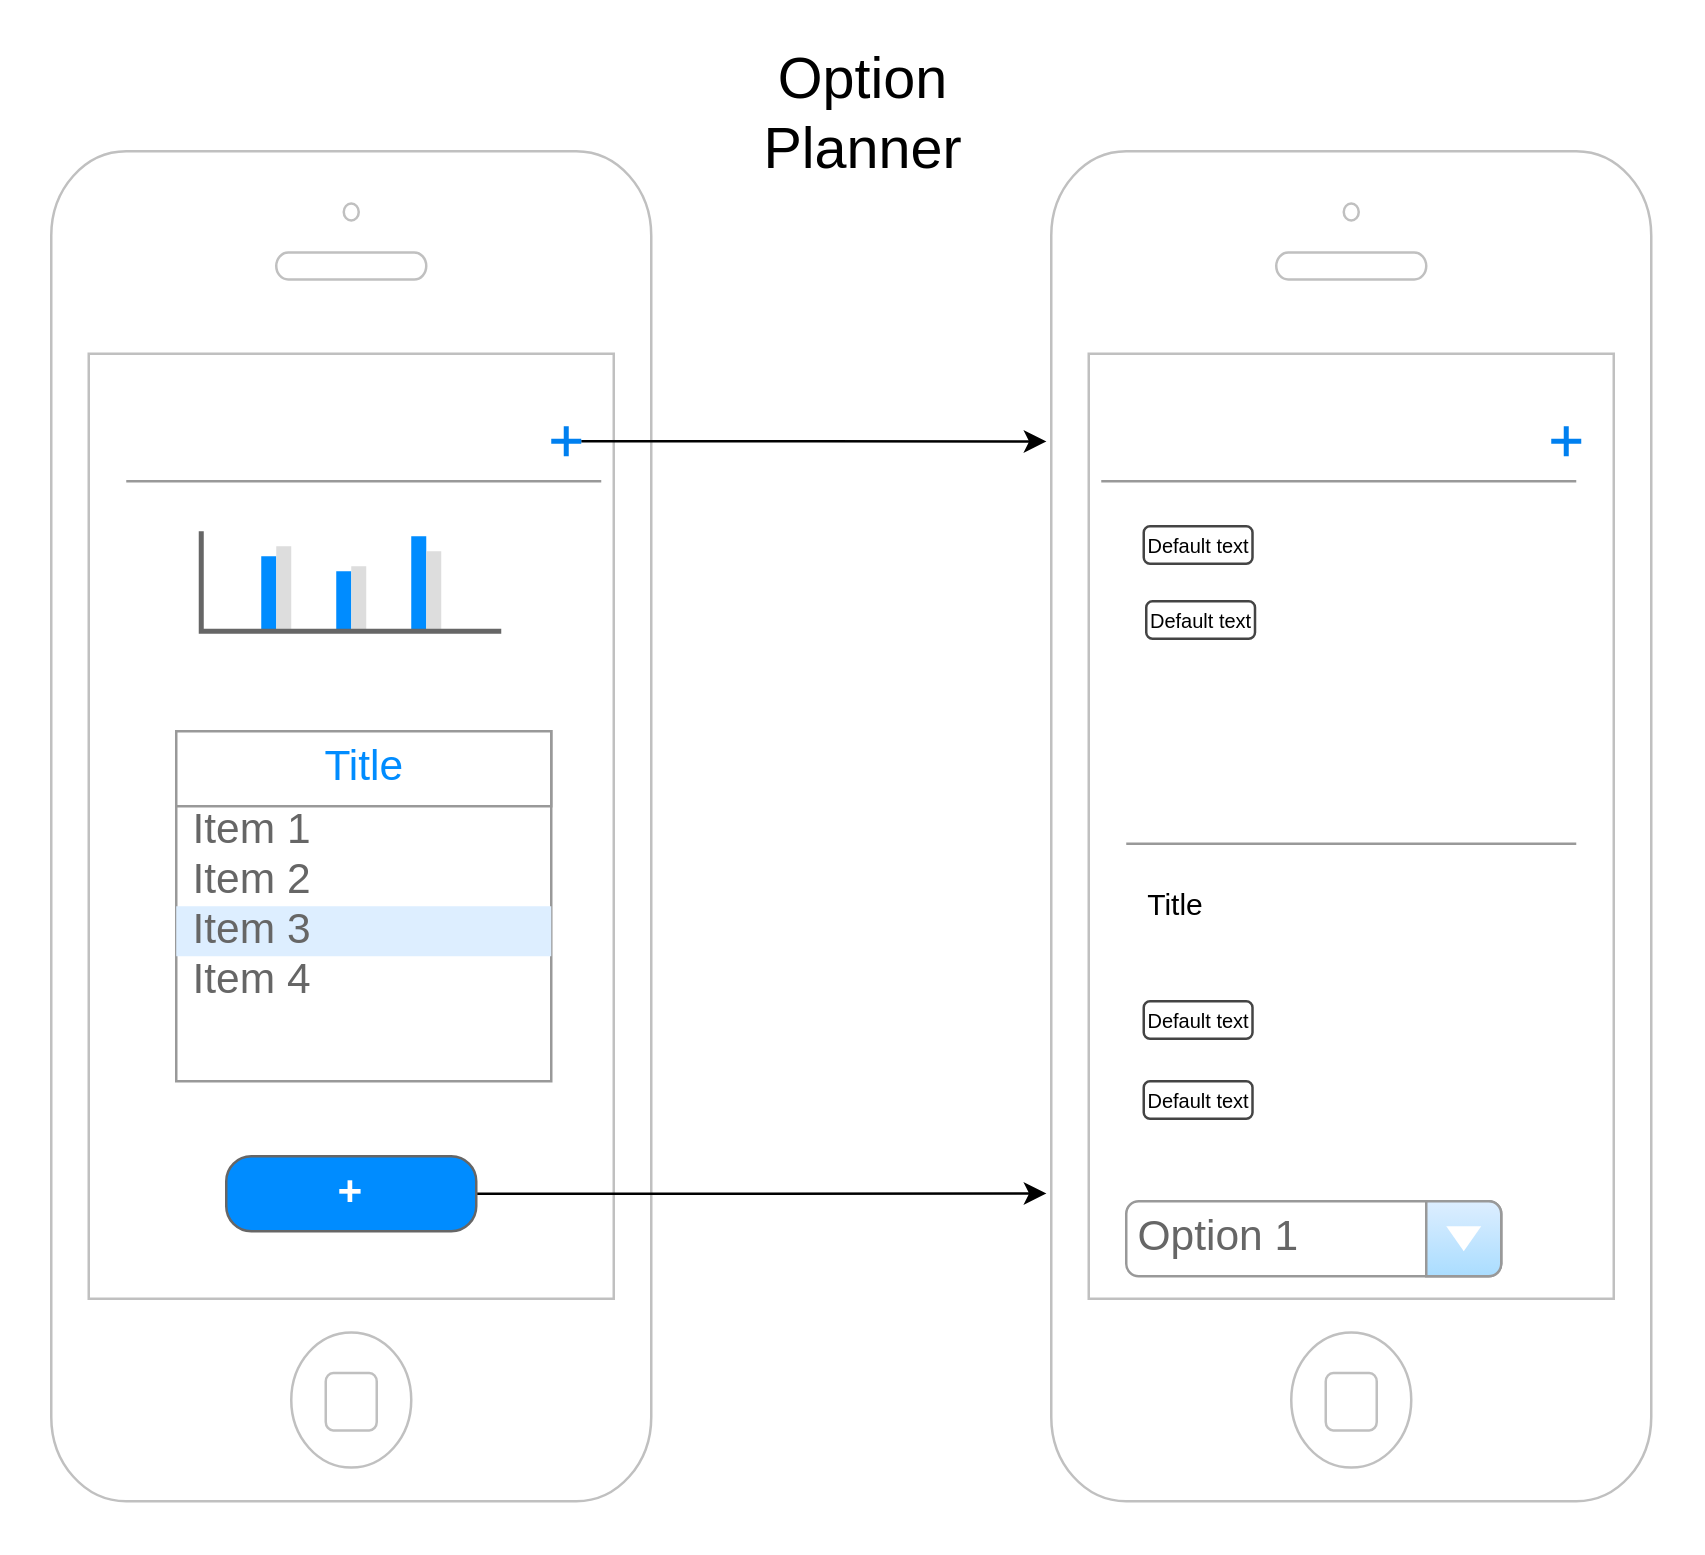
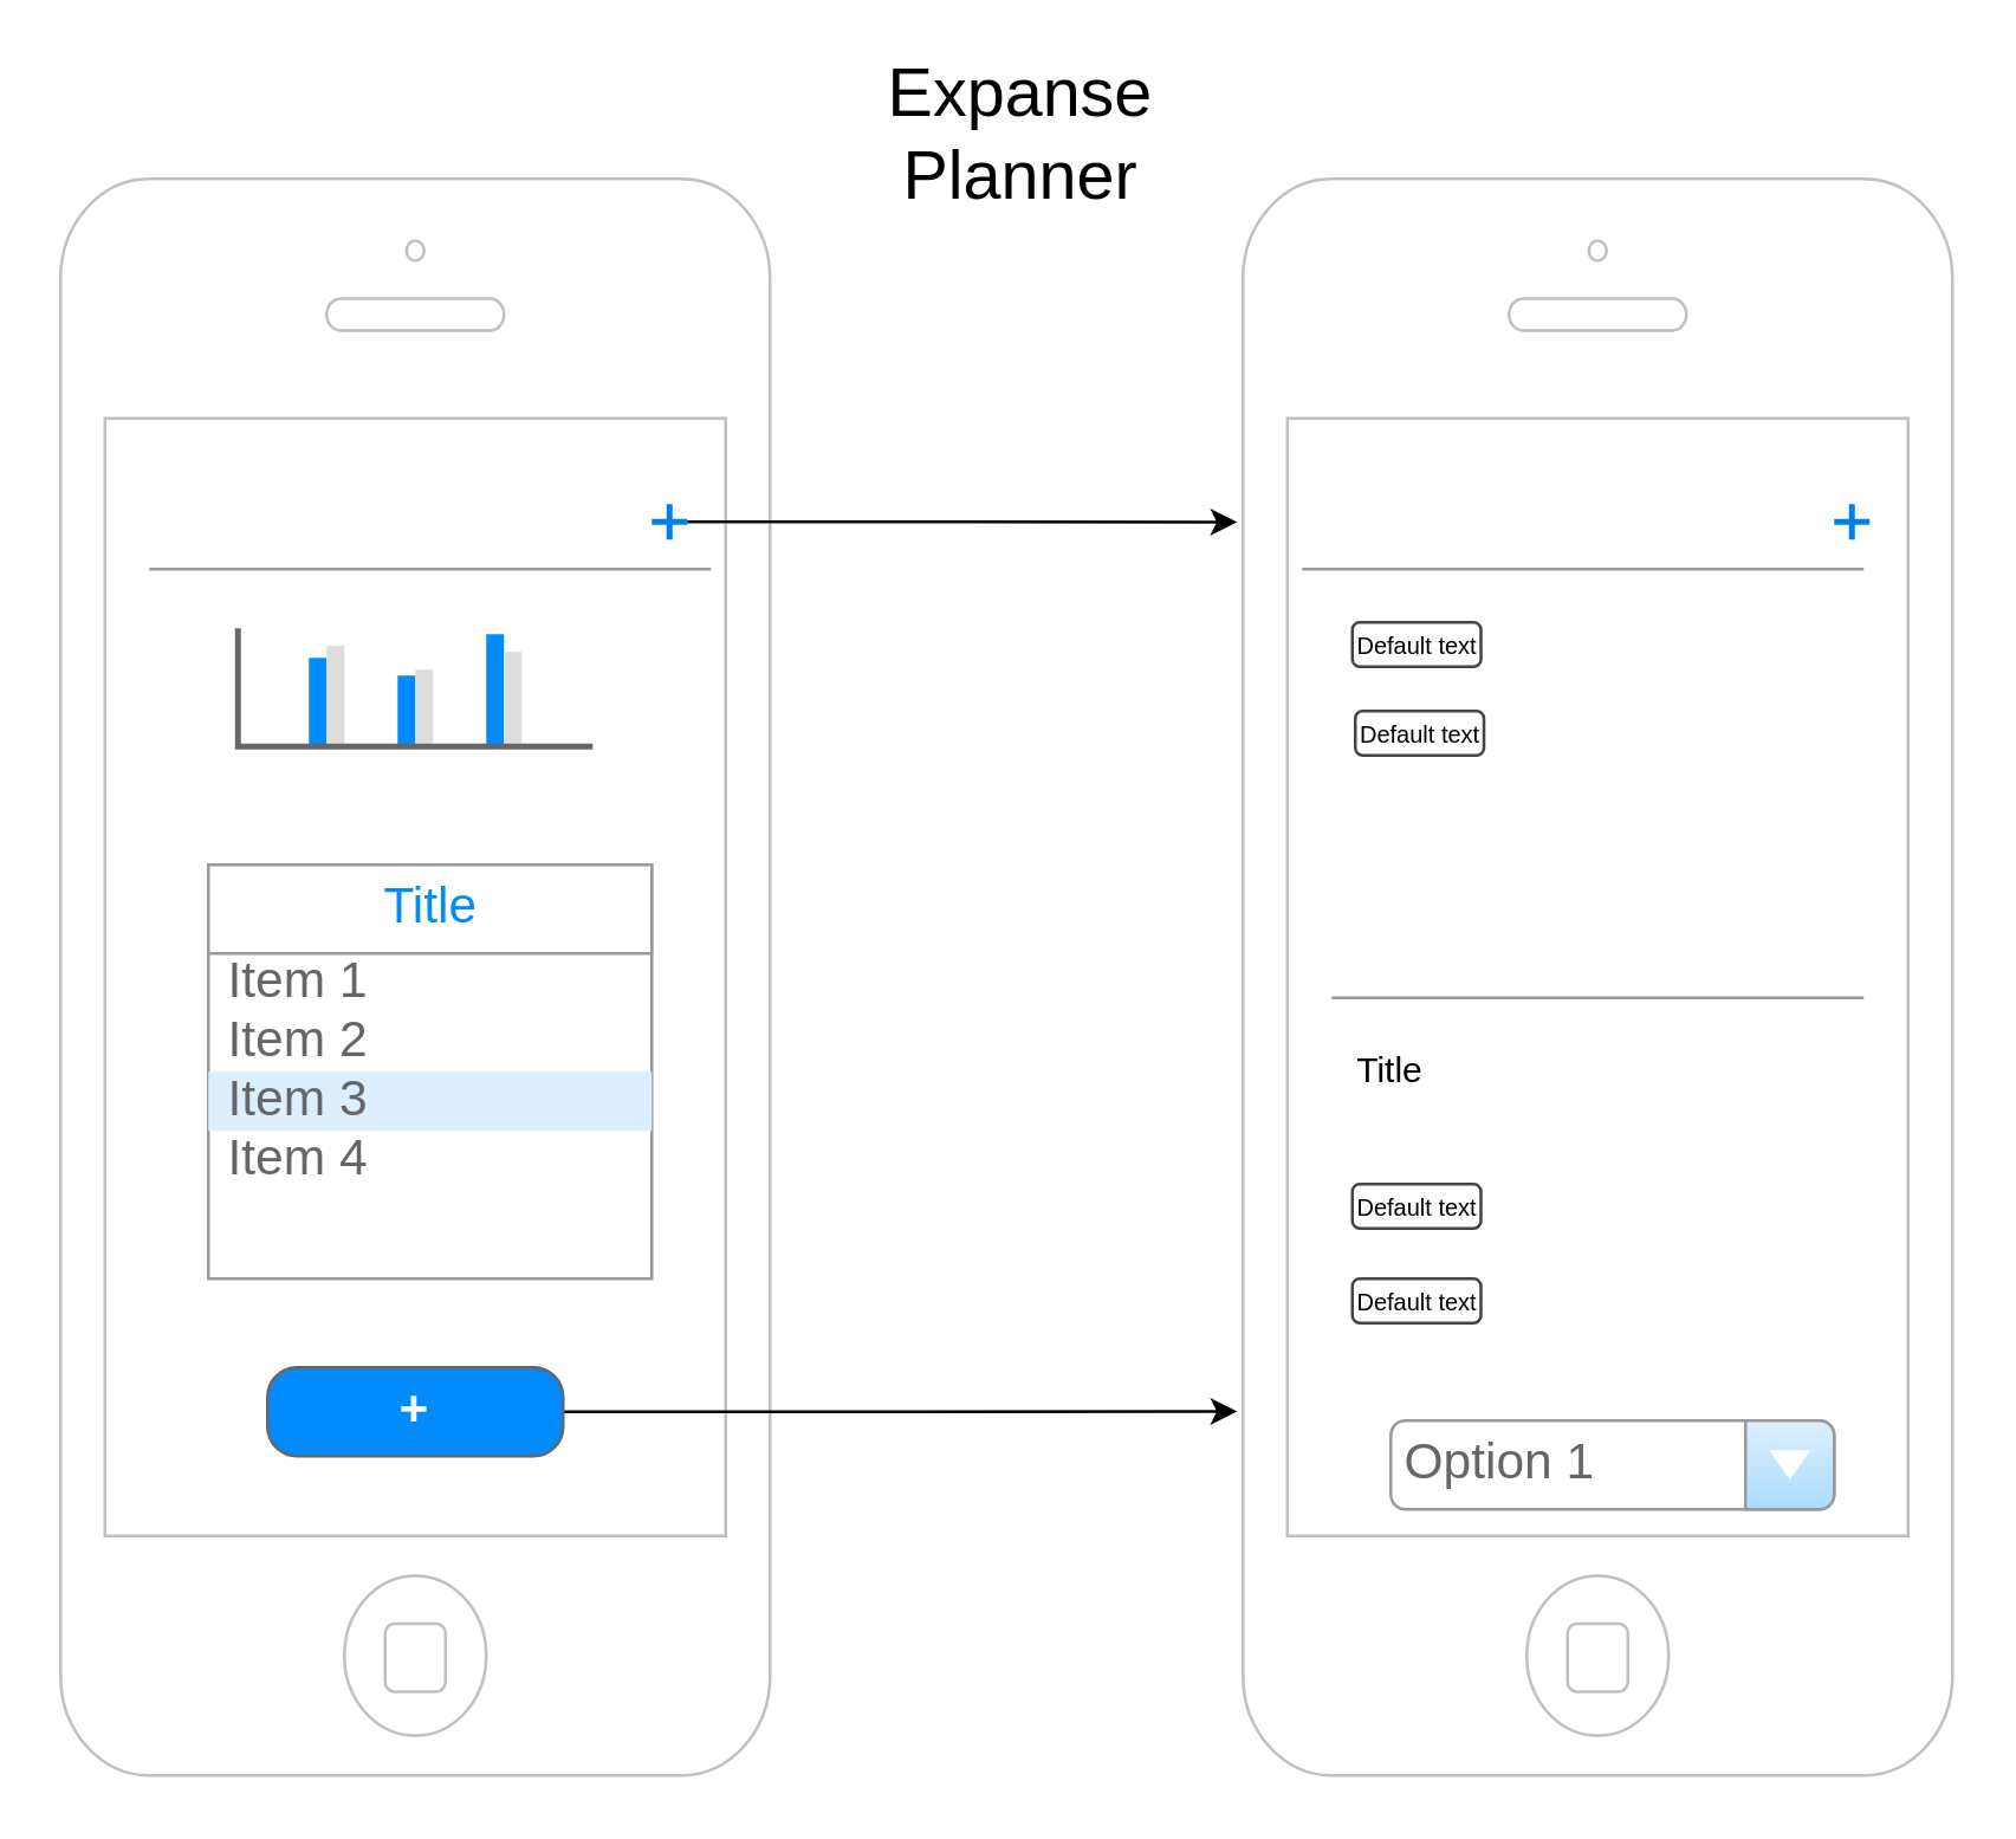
  <mxCell id="0" />
  <mxCell id="1" parent="0" />
  <mxCell id="2" value="" style="html=1;verticalLabelPosition=bottom;labelBackgroundColor=#ffffff;verticalAlign=top;shadow=0;dashed=0;strokeWidth=1;shape=mxgraph.ios7.misc.iphone;strokeColor=#c0c0c0;" vertex="1" parent="1"><mxGeometry x="20" y="60" width="240" height="540" as="geometry" /></mxCell>
  <mxCell id="3" style="edgeStyle=orthogonalEdgeStyle;rounded=0;orthogonalLoop=1;jettySize=auto;html=1;exitX=1;exitY=0.5;exitDx=0;exitDy=0;exitPerimeter=0;entryX=-0.008;entryY=0.215;entryDx=0;entryDy=0;entryPerimeter=0;" edge="1" parent="1" source="4" target="15"><mxGeometry relative="1" as="geometry" /></mxCell>
  <mxCell id="4" value="" style="html=1;verticalLabelPosition=bottom;labelBackgroundColor=#ffffff;verticalAlign=top;shadow=0;dashed=0;strokeWidth=2;shape=mxgraph.ios7.misc.flagged;strokeColor=#0080f0;" vertex="1" parent="1"><mxGeometry x="220" y="170" width="12" height="12" as="geometry" /></mxCell>
  <mxCell id="5" style="edgeStyle=orthogonalEdgeStyle;rounded=0;orthogonalLoop=1;jettySize=auto;html=1;entryX=-0.008;entryY=0.772;entryDx=0;entryDy=0;entryPerimeter=0;" edge="1" parent="1" source="6" target="15"><mxGeometry relative="1" as="geometry" /></mxCell>
  <mxCell id="6" value="+" style="strokeWidth=1;shadow=0;dashed=0;align=center;html=1;shape=mxgraph.mockup.buttons.button;strokeColor=#666666;fontColor=#ffffff;mainText=;buttonStyle=round;fontSize=17;fontStyle=1;fillColor=#008cff;whiteSpace=wrap;" vertex="1" parent="1"><mxGeometry x="90" y="462" width="100" height="30" as="geometry" /></mxCell>
  <mxCell id="7" value="" style="strokeWidth=1;shadow=0;dashed=0;align=center;html=1;shape=mxgraph.mockup.forms.rrect;rSize=0;strokeColor=#999999;fillColor=#ffffff;" vertex="1" parent="1"><mxGeometry x="70" y="292" width="150" height="140" as="geometry" /></mxCell>
  <mxCell id="8" value="Title" style="strokeWidth=1;shadow=0;dashed=0;align=center;html=1;shape=mxgraph.mockup.forms.rrect;rSize=0;strokeColor=#999999;fontColor=#008cff;fontSize=17;fillColor=#ffffff;resizeWidth=1;" vertex="1" parent="7"><mxGeometry width="150" height="30" relative="1" as="geometry" /></mxCell>
  <mxCell id="9" value="Item 1" style="strokeWidth=1;shadow=0;dashed=0;align=center;html=1;shape=mxgraph.mockup.forms.anchor;fontSize=17;fontColor=#666666;align=left;spacingLeft=5;resizeWidth=1;" vertex="1" parent="7"><mxGeometry width="150" height="20" relative="1" as="geometry"><mxPoint y="30" as="offset" /></mxGeometry></mxCell>
  <mxCell id="10" value="Item 2" style="strokeWidth=1;shadow=0;dashed=0;align=center;html=1;shape=mxgraph.mockup.forms.anchor;fontSize=17;fontColor=#666666;align=left;spacingLeft=5;resizeWidth=1;" vertex="1" parent="7"><mxGeometry width="150" height="20" relative="1" as="geometry"><mxPoint y="50" as="offset" /></mxGeometry></mxCell>
  <mxCell id="11" value="Item 3" style="strokeWidth=1;shadow=0;dashed=0;align=center;html=1;shape=mxgraph.mockup.forms.rrect;rSize=0;fontSize=17;fontColor=#666666;align=left;spacingLeft=5;fillColor=#ddeeff;strokeColor=none;resizeWidth=1;" vertex="1" parent="7"><mxGeometry width="150" height="20" relative="1" as="geometry"><mxPoint y="70" as="offset" /></mxGeometry></mxCell>
  <mxCell id="12" value="Item 4" style="strokeWidth=1;shadow=0;dashed=0;align=center;html=1;shape=mxgraph.mockup.forms.anchor;fontSize=17;fontColor=#666666;align=left;spacingLeft=5;resizeWidth=1;" vertex="1" parent="7"><mxGeometry width="150" height="20" relative="1" as="geometry"><mxPoint y="90" as="offset" /></mxGeometry></mxCell>
  <mxCell id="13" value="" style="verticalLabelPosition=bottom;shadow=0;dashed=0;align=center;html=1;verticalAlign=top;strokeWidth=1;shape=mxgraph.mockup.graphics.columnChart;strokeColor=none;strokeColor2=none;strokeColor3=#666666;fillColor2=#008cff;fillColor3=#dddddd;" vertex="1" parent="1"><mxGeometry x="80" y="212" width="120" height="40" as="geometry" /></mxCell>
  <mxCell id="14" value="" style="verticalLabelPosition=bottom;shadow=0;dashed=0;align=center;html=1;verticalAlign=top;strokeWidth=1;shape=mxgraph.mockup.markup.line;strokeColor=#999999;" vertex="1" parent="1"><mxGeometry x="50" y="182" width="190" height="20" as="geometry" /></mxCell>
  <mxCell id="15" value="" style="html=1;verticalLabelPosition=bottom;labelBackgroundColor=#ffffff;verticalAlign=top;shadow=0;dashed=0;strokeWidth=1;shape=mxgraph.ios7.misc.iphone;strokeColor=#c0c0c0;" vertex="1" parent="1"><mxGeometry x="420" y="60" width="240" height="540" as="geometry" /></mxCell>
  <mxCell id="16" value="Title" style="text;strokeColor=none;align=center;fillColor=none;html=1;verticalAlign=middle;whiteSpace=wrap;rounded=0;" vertex="1" parent="1"><mxGeometry x="440" y="347" width="60" height="30" as="geometry" /></mxCell>
- <mxCell id="17" value="&lt;font style=&quot;font-size: 23px;&quot;&gt;Option Planner&lt;/font&gt;" style="text;strokeColor=none;align=center;fillColor=none;html=1;verticalAlign=middle;whiteSpace=wrap;rounded=0;" vertex="1" parent="1"><mxGeometry x="280" y="20" width="130" height="50" as="geometry" /></mxCell>
+ <mxCell id="17" value="&lt;font style=&quot;font-size: 23px;&quot;&gt;Expanse Planner&lt;/font&gt;" style="text;strokeColor=none;align=center;fillColor=none;html=1;verticalAlign=middle;whiteSpace=wrap;rounded=0;" vertex="1" parent="1"><mxGeometry x="280" y="20" width="130" height="50" as="geometry" /></mxCell>
  <mxCell id="18" value="" style="html=1;verticalLabelPosition=bottom;labelBackgroundColor=#ffffff;verticalAlign=top;shadow=0;dashed=0;strokeWidth=2;shape=mxgraph.ios7.misc.flagged;strokeColor=#0080f0;" vertex="1" parent="1"><mxGeometry x="620" y="170" width="12" height="12" as="geometry" /></mxCell>
  <mxCell id="19" value="" style="verticalLabelPosition=bottom;shadow=0;dashed=0;align=center;html=1;verticalAlign=top;strokeWidth=1;shape=mxgraph.mockup.markup.line;strokeColor=#999999;fontSize=23;" vertex="1" parent="1"><mxGeometry x="440" y="182" width="190" height="20" as="geometry" /></mxCell>
- <mxCell id="20" value="Option 1" style="strokeWidth=1;shadow=0;dashed=0;align=center;html=1;shape=mxgraph.mockup.forms.comboBox;strokeColor=#999999;fillColor=#ddeeff;align=left;fillColor2=#aaddff;mainText=;fontColor=#666666;fontSize=17;spacingLeft=3;" vertex="1" parent="1"><mxGeometry x="450" y="480" width="150" height="30" as="geometry" /></mxCell>
+ <mxCell id="20" value="Option 1" style="strokeWidth=1;shadow=0;dashed=0;align=center;html=1;shape=mxgraph.mockup.forms.comboBox;strokeColor=#999999;fillColor=#ddeeff;align=left;fillColor2=#aaddff;mainText=;fontColor=#666666;fontSize=17;spacingLeft=3;" vertex="1" parent="1"><mxGeometry x="470" y="480" width="150" height="30" as="geometry" /></mxCell>
  <mxCell id="21" value="Default text" style="strokeWidth=1;html=1;shadow=0;dashed=0;shape=mxgraph.ios.iTextInput;strokeColor=#444444;buttonText=;fontSize=8;whiteSpace=wrap;align=left;" vertex="1" parent="1"><mxGeometry x="457" y="400" width="43.5" height="15" as="geometry" /></mxCell>
  <mxCell id="22" value="Default text" style="strokeWidth=1;html=1;shadow=0;dashed=0;shape=mxgraph.ios.iTextInput;strokeColor=#444444;buttonText=;fontSize=8;whiteSpace=wrap;align=left;" vertex="1" parent="1"><mxGeometry x="457" y="432" width="43.5" height="15" as="geometry" /></mxCell>
  <mxCell id="23" value="" style="verticalLabelPosition=bottom;shadow=0;dashed=0;align=center;html=1;verticalAlign=top;strokeWidth=1;shape=mxgraph.mockup.markup.line;strokeColor=#999999;fontSize=23;" vertex="1" parent="1"><mxGeometry x="450" y="327" width="180" height="20" as="geometry" /></mxCell>
  <mxCell id="24" value="Default text" style="strokeWidth=1;html=1;shadow=0;dashed=0;shape=mxgraph.ios.iTextInput;strokeColor=#444444;buttonText=;fontSize=8;whiteSpace=wrap;align=left;" vertex="1" parent="1"><mxGeometry x="457" y="210" width="43.5" height="15" as="geometry" /></mxCell>
  <mxCell id="25" value="Default text" style="strokeWidth=1;html=1;shadow=0;dashed=0;shape=mxgraph.ios.iTextInput;strokeColor=#444444;buttonText=;fontSize=8;whiteSpace=wrap;align=left;" vertex="1" parent="1"><mxGeometry x="458" y="240" width="43.5" height="15" as="geometry" /></mxCell>
